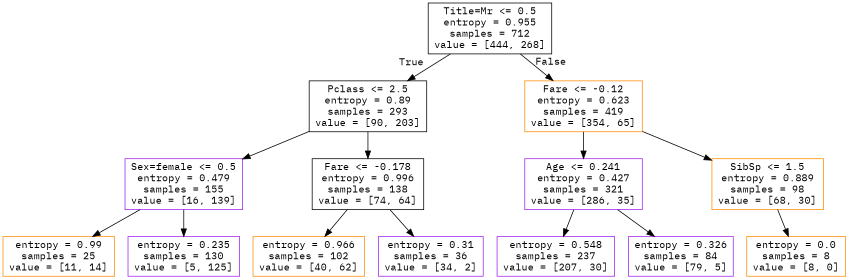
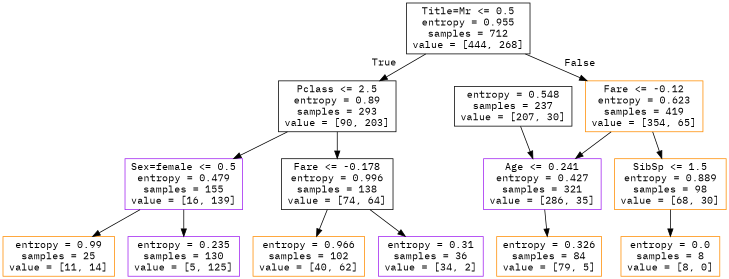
  digraph {
    fontname="IBM Plex Mono"
    node [color=purple fontname="IBM Plex Mono" shape=box]
    edge [fontname="IBM Plex Mono"]
    n1 [color=black label="Title=Mr <= 0.5\nentropy = 0.955\nsamples = 712\nvalue = [444, 268]"]
    n2 [color=black label="Pclass <= 2.5\nentropy = 0.89\nsamples = 293\nvalue = [90, 203]"]
    n3 [color=darkorange label="Fare <= -0.12\nentropy = 0.623\nsamples = 419\nvalue = [354, 65]"]
    n4 [label="Sex=female <= 0.5\nentropy = 0.479\nsamples = 155\nvalue = [16, 139]"]
    n5 [color=black label="Fare <= -0.178\nentropy = 0.996\nsamples = 138\nvalue = [74, 64]"]
    n6 [label="Age <= 0.241\nentropy = 0.427\nsamples = 321\nvalue = [286, 35]"]
    n7 [color=darkorange label="SibSp <= 1.5\nentropy = 0.889\nsamples = 98\nvalue = [68, 30]"]
    n8 [color=darkorange label="entropy = 0.99\nsamples = 25\nvalue = [11, 14]"]
    n9 [label="entropy = 0.235\nsamples = 130\nvalue = [5, 125]"]
    n10 [color=darkorange label="entropy = 0.966\nsamples = 102\nvalue = [40, 62]"]
    n11 [label="entropy = 0.31\nsamples = 36\nvalue = [34, 2]"]
-   n12 [label="entropy = 0.548\nsamples = 237\nvalue = [207, 30]"]
-   n13 [label="entropy = 0.326\nsamples = 84\nvalue = [79, 5]"]
+   n12 [color=black label="entropy = 0.548\nsamples = 237\nvalue = [207, 30]"]
+   n13 [color=darkorange label="entropy = 0.326\nsamples = 84\nvalue = [79, 5]"]
    n14 [color=darkorange label="entropy = 0.0\nsamples = 8\nvalue = [8, 0]"]
    n1 -> n2 [headlabel=True labelangle=45 labeldistance=2.5]
    n1 -> n3 [headlabel=False labelangle=-45 labeldistance=2.5]
    n2 -> n4
    n2 -> n5
    n3 -> n6
    n3 -> n7
    n4 -> n8
    n4 -> n9
    n5 -> n10
    n5 -> n11
-   n6 -> n12
+   n12 -> n6
    n6 -> n13
    n7 -> n14
  }
